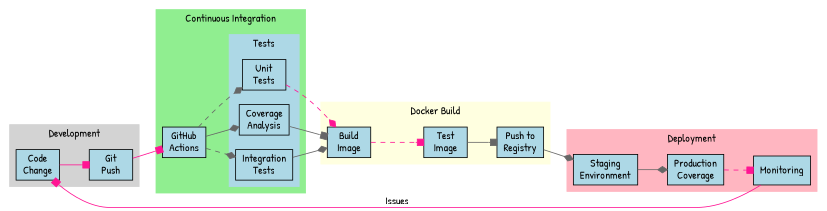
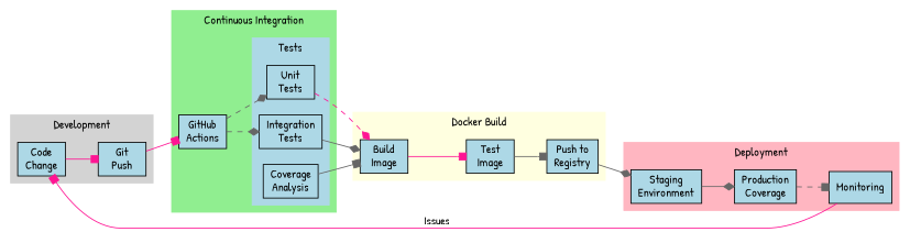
  digraph {
    fontname="Patrick Hand"
    rankdir=LR
    node [fillcolor=lightblue fontname="Patrick Hand" shape=box style=filled]
    edge [arrowhead=box color=gray40 fontname="Patrick Hand" style=solid]
    n1 [label="Code\nChange"]
    n2 [label="Git\nPush"]
    n3 [label="Unit\nTests"]
    n4 [label="Integration\nTests"]
    n5 [label="Coverage\nAnalysis"]
    n6 [label="GitHub\nActions"]
    n7 [label="Build\nImage"]
    n8 [label="Test\nImage"]
    n9 [label="Push to\nRegistry"]
    n10 [label="Staging\nEnvironment"]
    n11 [label="Production\nCoverage"]
    n12 [label=Monitoring]
    subgraph cluster_1 {
      color=lightgrey
      label=Development
      style=filled
      n1
      n2
    }
    subgraph cluster_2 {
      color=lightgreen
      label="Continuous Integration"
      style=filled
      n6
      subgraph cluster_3 {
        color=lightblue
        label=Tests
        style=filled
        n3
        n4
        n5
      }
    }
    subgraph cluster_4 {
      color=lightyellow
      label="Docker Build"
      style=filled
      n7
      n8
      n9
    }
    subgraph cluster_5 {
      color=lightpink
      label=Deployment
      style=filled
      n10
      n11
      n12
    }
    n1 -> n2 [color=deeppink]
    n2 -> n6 [color=deeppink]
    n3 -> n7 [arrowhead=diamond color=deeppink style=dashed]
    n4 -> n7 [arrowhead=diamond]
    n5 -> n7
    n6 -> n3 [arrowhead=diamond style=dashed]
    n6 -> n4 [arrowhead=diamond style=dashed]
-   n6 -> n5 [arrowhead=diamond]
-   n7 -> n8 [color=deeppink style=dashed]
+   n7 -> n8 [color=deeppink]
    n8 -> n9
    n9 -> n10 [arrowhead=diamond]
    n10 -> n11 [arrowhead=diamond]
-   n11 -> n12 [color=deeppink style=dashed]
+   n11 -> n12 [style=dashed]
    n12 -> n1 [color=deeppink label=Issues]
  }
